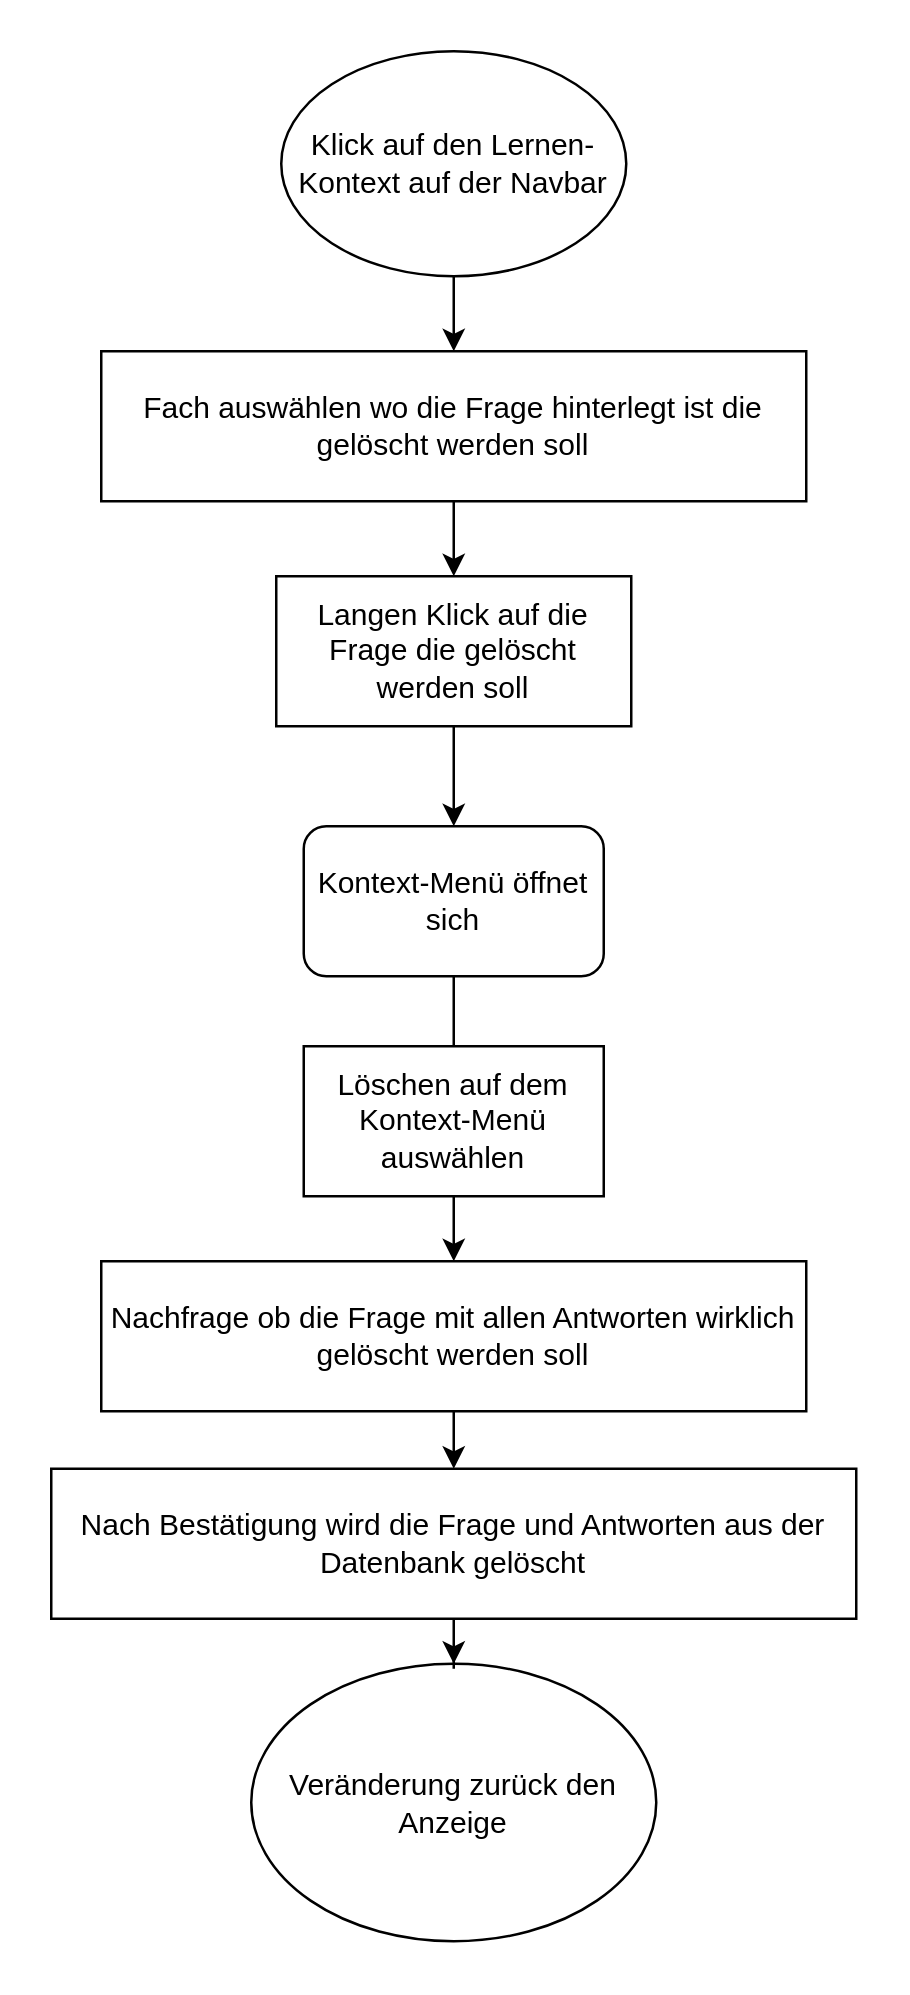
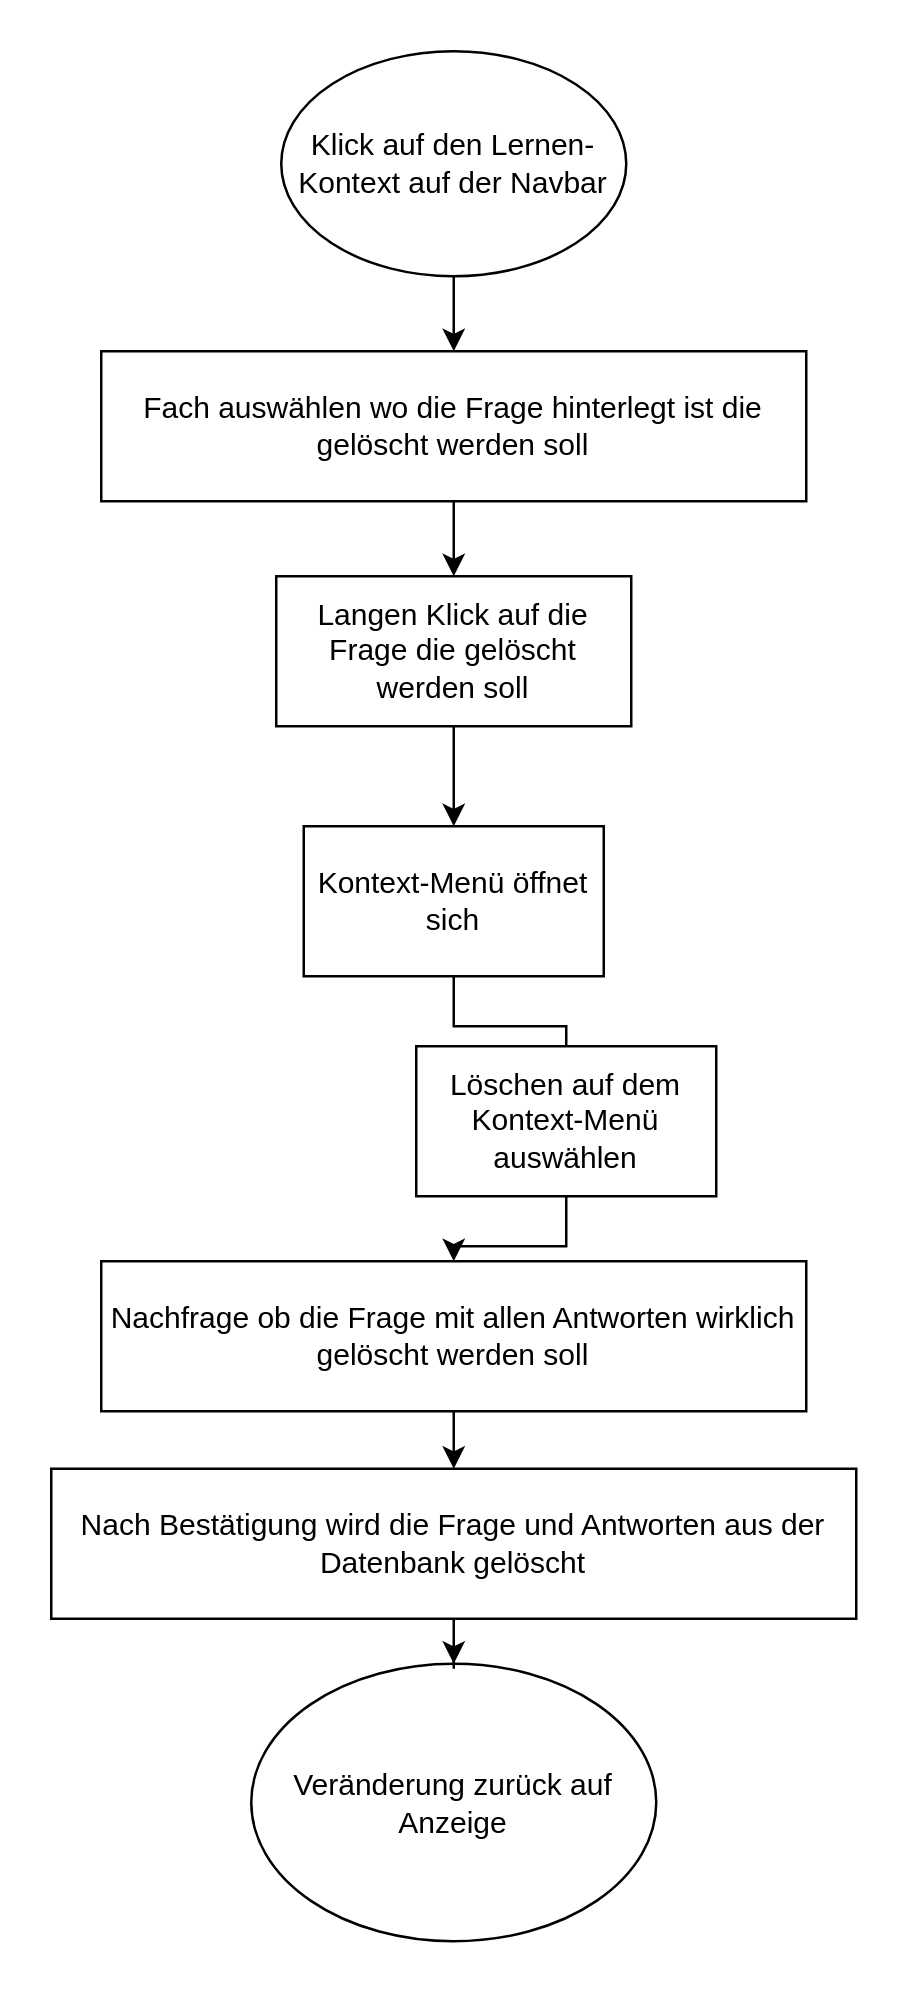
  <mxCell id="0" />
  <mxCell id="1" parent="0" />
  <mxCell id="2" value="" style="edgeStyle=orthogonalEdgeStyle;rounded=0;orthogonalLoop=1;jettySize=auto;html=1;" edge="1" parent="1" source="3" target="16"><mxGeometry relative="1" as="geometry" /></mxCell>
  <mxCell id="3" value="Klick auf den Lernen- Kontext auf der Navbar" style="ellipse;whiteSpace=wrap;html=1;" vertex="1" parent="1"><mxGeometry x="112" y="20" width="138" height="90" as="geometry" /></mxCell>
  <mxCell id="4" value="" style="edgeStyle=orthogonalEdgeStyle;rounded=0;orthogonalLoop=1;jettySize=auto;html=1;" edge="1" parent="1" source="5" target="7"><mxGeometry relative="1" as="geometry" /></mxCell>
  <mxCell id="5" value="Langen Klick auf die Frage die gelöscht werden soll" style="whiteSpace=wrap;html=1;" vertex="1" parent="1"><mxGeometry x="110" y="230" width="142" height="60" as="geometry" /></mxCell>
  <mxCell id="6" value="" style="edgeStyle=orthogonalEdgeStyle;rounded=0;orthogonalLoop=1;jettySize=auto;html=1;endArrow=none;" edge="1" parent="1" source="7" target="9"><mxGeometry relative="1" as="geometry" /></mxCell>
- <mxCell id="7" value="Kontext-Menü öffnet sich" style="whiteSpace=wrap;html=1;rounded=1;" vertex="1" parent="1"><mxGeometry x="121" y="330" width="120" height="60" as="geometry" /></mxCell>
+ <mxCell id="7" value="Kontext-Menü öffnet sich" style="whiteSpace=wrap;html=1;" vertex="1" parent="1"><mxGeometry x="121" y="330" width="120" height="60" as="geometry" /></mxCell>
  <mxCell id="8" value="" style="edgeStyle=orthogonalEdgeStyle;rounded=0;orthogonalLoop=1;jettySize=auto;html=1;" edge="1" parent="1" source="9" target="11"><mxGeometry relative="1" as="geometry" /></mxCell>
- <mxCell id="9" value="Löschen auf dem Kontext-Menü auswählen" style="whiteSpace=wrap;html=1;" vertex="1" parent="1"><mxGeometry x="121" y="418" width="120" height="60" as="geometry" /></mxCell>
+ <mxCell id="9" value="Löschen auf dem Kontext-Menü auswählen" style="whiteSpace=wrap;html=1;" vertex="1" parent="1"><mxGeometry x="166" y="418" width="120" height="60" as="geometry" /></mxCell>
  <mxCell id="10" value="" style="edgeStyle=orthogonalEdgeStyle;rounded=0;orthogonalLoop=1;jettySize=auto;html=1;" edge="1" parent="1" source="11" target="14"><mxGeometry relative="1" as="geometry" /></mxCell>
  <mxCell id="11" value="Nachfrage ob die Frage mit allen Antworten wirklich gelöscht werden soll" style="whiteSpace=wrap;html=1;" vertex="1" parent="1"><mxGeometry x="40" y="504" width="282" height="60" as="geometry" /></mxCell>
- <mxCell id="12" value="Veränderung zurück den Anzeige" style="ellipse;whiteSpace=wrap;html=1;" vertex="1" parent="1"><mxGeometry x="100" y="665" width="162" height="111" as="geometry" /></mxCell>
+ <mxCell id="12" value="Veränderung zurück auf Anzeige" style="ellipse;whiteSpace=wrap;html=1;" vertex="1" parent="1"><mxGeometry x="100" y="665" width="162" height="111" as="geometry" /></mxCell>
  <mxCell id="13" value="" style="edgeStyle=orthogonalEdgeStyle;rounded=0;orthogonalLoop=1;jettySize=auto;html=1;" edge="1" parent="1" source="14" target="12"><mxGeometry relative="1" as="geometry" /></mxCell>
  <mxCell id="14" value="Nach Bestätigung wird die Frage und Antworten aus der Datenbank gelöscht" style="whiteSpace=wrap;html=1;" vertex="1" parent="1"><mxGeometry x="20" y="587" width="322" height="60" as="geometry" /></mxCell>
  <mxCell id="15" value="" style="edgeStyle=orthogonalEdgeStyle;rounded=0;orthogonalLoop=1;jettySize=auto;html=1;" edge="1" parent="1" source="16" target="5"><mxGeometry relative="1" as="geometry" /></mxCell>
  <mxCell id="16" value="Fach auswählen wo die Frage hinterlegt ist die gelöscht werden soll" style="whiteSpace=wrap;html=1;" vertex="1" parent="1"><mxGeometry x="40" y="140" width="282" height="60" as="geometry" /></mxCell>
